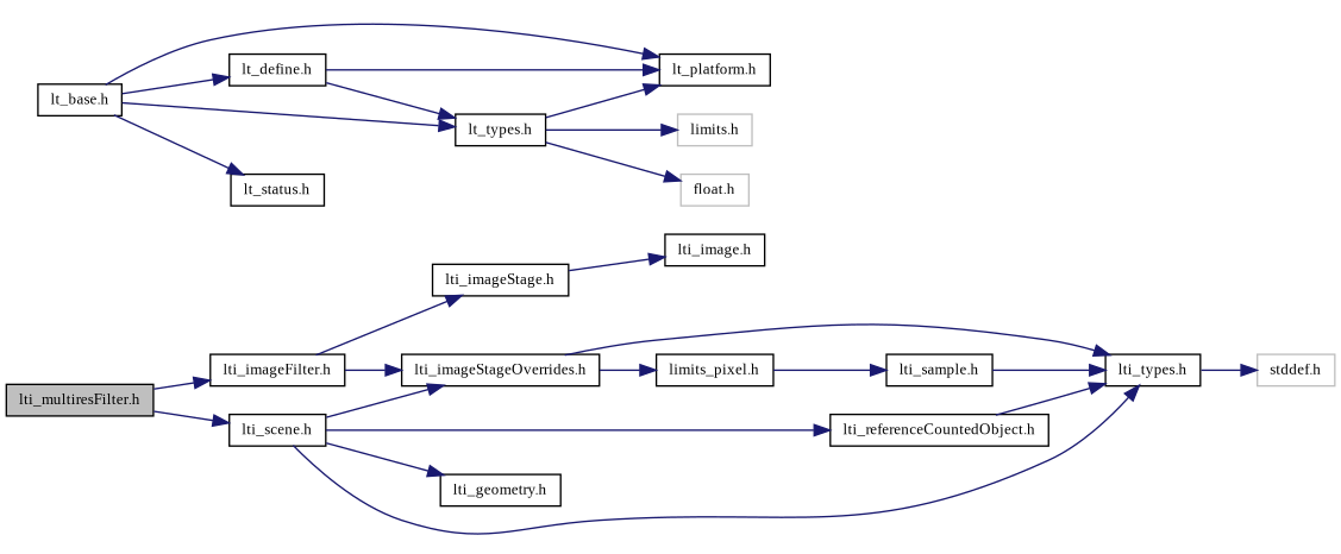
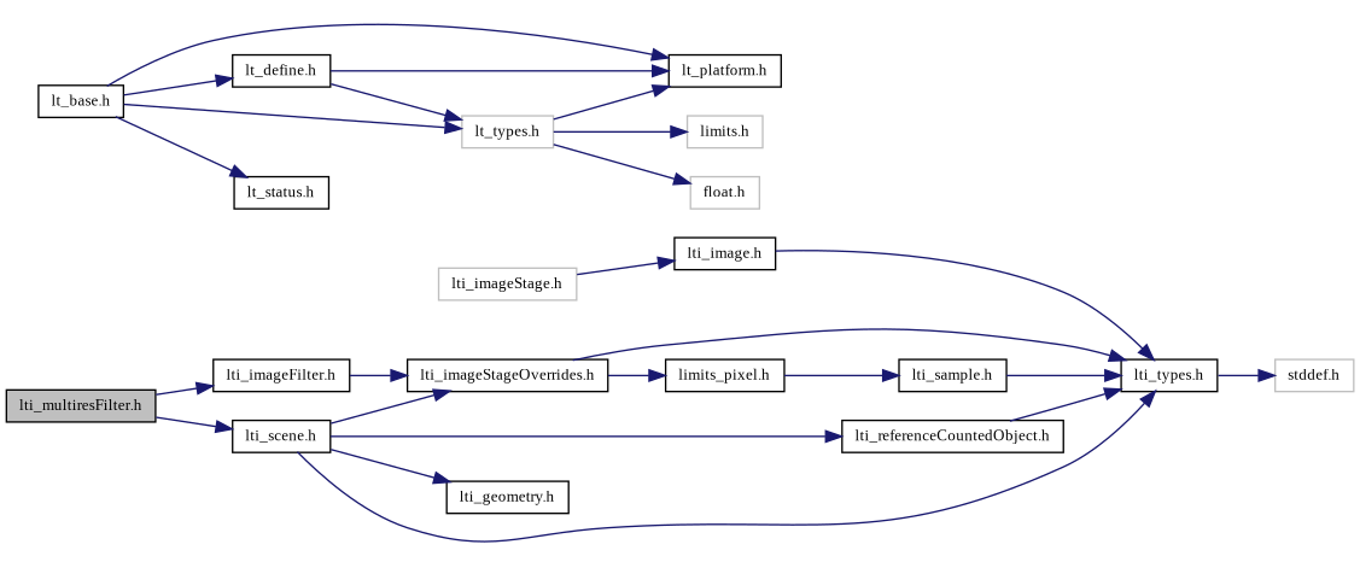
  digraph {
    fontname="Liberation Serif"
    rankdir=LR
    node [color=black fontname="Liberation Serif" fontsize=10 shape=record]
    edge [color=midnightblue fontname="Liberation Serif" fontsize=10 labelfontname=Helvetica labelfontsize=10 style=solid]
    n1 [fillcolor=grey75 fontcolor=black height=0.2 label="lti_multiresFilter.h" style=filled width=0.4]
    n2 [height=0.2 label="lti_imageFilter.h" width=0.4]
    n3 [height=0.2 label="lti_scene.h" width=0.4]
    n4 [height=0.2 label="lti_imageStageOverrides.h" width=0.4]
-   n5 [height=0.2 label="lti_imageStage.h" width=0.4]
+   n5 [color=grey75 height=0.2 label="lti_imageStage.h" width=0.4]
    n6 [height=0.2 label="lti_types.h" width=0.4]
    n7 [height=0.2 label="limits_pixel.h" width=0.4]
    n8 [height=0.2 label="lti_referenceCountedObject.h" width=0.4]
    n9 [height=0.2 label="lti_geometry.h" width=0.4]
    n10 [height=0.2 label="lti_image.h" width=0.4]
    n11 [color=grey75 height=0.2 label="stddef.h" width=0.4]
    n12 [height=0.2 label="lt_base.h" width=0.4]
    n13 [height=0.2 label="lt_platform.h" width=0.4]
    n14 [height=0.2 label="lt_define.h" width=0.4]
-   n15 [height=0.2 label="lt_types.h" width=0.4]
+   n15 [color=grey75 height=0.2 label="lt_types.h" width=0.4]
    n16 [height=0.2 label="lt_status.h" width=0.4]
    n17 [color=grey75 height=0.2 label="limits.h" width=0.4]
    n18 [color=grey75 height=0.2 label="float.h" width=0.4]
    n19 [height=0.2 label="lti_sample.h" width=0.4]
    n1 -> n2
    n1 -> n3
    n2 -> n4
-   n2 -> n5
    n3 -> n4
    n3 -> n6
    n3 -> n8
    n3 -> n9
    n4 -> n6
    n4 -> n7
    n5 -> n10
    n6 -> n11
    n7 -> n19
    n8 -> n6
+   n10 -> n6
    n12 -> n13
    n12 -> n14
    n12 -> n15
    n12 -> n16
    n14 -> n13
    n14 -> n15
    n15 -> n13
    n15 -> n17
    n15 -> n18
    n19 -> n6
  }
